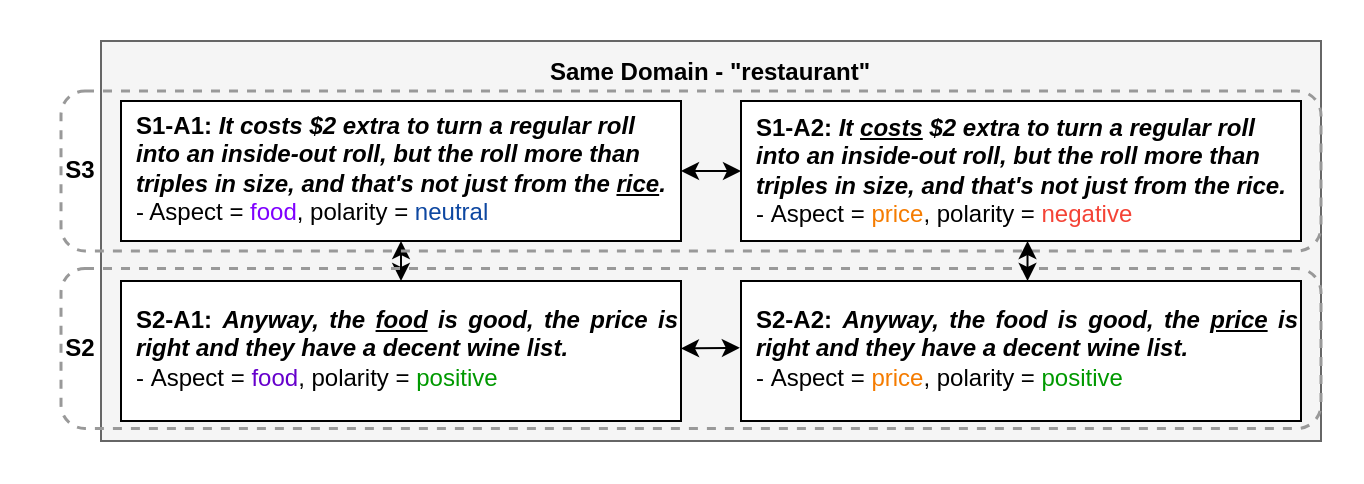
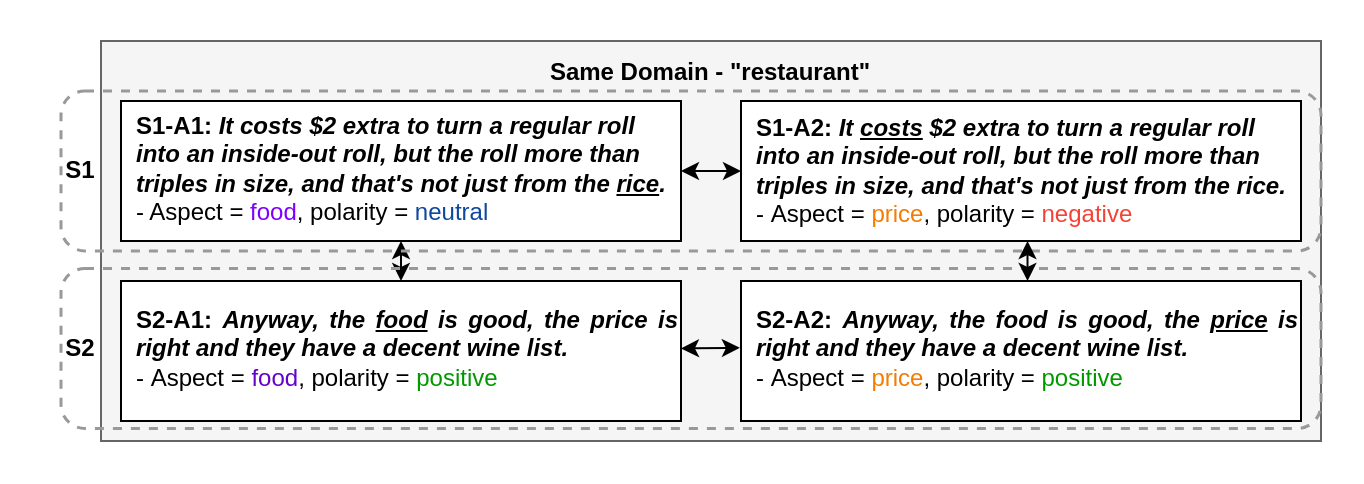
  <mxCell id="0" />
  <mxCell id="1" parent="0" />
  <mxCell id="2" value="" style="rounded=0;whiteSpace=wrap;html=1;fillColor=#f5f5f5;strokeColor=#666666;fontColor=#333333;" parent="1" vertex="1"><mxGeometry x="50" y="20" width="610" height="200" as="geometry" /></mxCell>
  <mxCell id="3" value="&lt;div class=&quot;mind-clipboard&quot; style=&quot;line-height: 120%&quot;&gt;&lt;div style=&quot;text-align: left&quot;&gt;&lt;br&gt;&lt;/div&gt;&lt;div style=&quot;text-align: left&quot;&gt;&lt;div&gt;&lt;/div&gt;&lt;div&gt;&lt;/div&gt;&lt;div&gt;&lt;/div&gt;&lt;/div&gt;&lt;/div&gt;" style="rounded=0;whiteSpace=wrap;html=1;" parent="1" vertex="1"><mxGeometry x="60" y="50" width="280" height="70" as="geometry" /></mxCell>
  <mxCell id="4" value="&lt;div style=&quot;text-align: left&quot;&gt;&lt;b&gt;S1-A1:&amp;nbsp;&lt;i&gt;It costs $2 extra to turn a regular roll into an inside-out roll, but the roll more than triples in size, and that's not just from the&amp;nbsp;&lt;u&gt;rice&lt;/u&gt;.&amp;nbsp;&lt;/i&gt;&lt;/b&gt;&lt;/div&gt;&lt;div style=&quot;text-align: left&quot;&gt;- Aspect =&amp;nbsp;&lt;font color=&quot;#7f00ff&quot;&gt;food&lt;/font&gt;, polarity =&amp;nbsp;&lt;font color=&quot;#0d47a1&quot;&gt;neutral&lt;/font&gt;&lt;/div&gt;" style="text;html=1;strokeColor=none;fillColor=none;align=center;verticalAlign=middle;whiteSpace=wrap;rounded=0;" parent="1" vertex="1"><mxGeometry x="67" y="57.5" width="273" height="52.5" as="geometry" /></mxCell>
  <mxCell id="5" value="&lt;div class=&quot;mind-clipboard&quot; style=&quot;line-height: 120%&quot;&gt;&lt;div style=&quot;text-align: left&quot;&gt;&lt;br&gt;&lt;/div&gt;&lt;div style=&quot;text-align: left&quot;&gt;&lt;div&gt;&lt;/div&gt;&lt;div&gt;&lt;/div&gt;&lt;div&gt;&lt;/div&gt;&lt;/div&gt;&lt;/div&gt;" style="rounded=0;whiteSpace=wrap;html=1;" parent="1" vertex="1"><mxGeometry x="370" y="50" width="280" height="70" as="geometry" /></mxCell>
  <mxCell id="6" value="&lt;div style=&quot;text-align: left&quot;&gt;&lt;div class=&quot;mind-clipboard&quot;&gt;&lt;b&gt;S1-A2: &lt;i&gt;It &lt;u&gt;costs&lt;/u&gt; $2 extra to turn a regular roll into an inside-out roll, but the roll more than triples in size, and that's not just from the rice.&amp;nbsp;&lt;/i&gt;&lt;/b&gt;&lt;div&gt;&lt;div&gt;&lt;/div&gt;-&amp;nbsp;Aspect&amp;nbsp;= &lt;font color=&quot;#f57c00&quot;&gt;price&lt;/font&gt;, polarity = &lt;font color=&quot;#f44336&quot;&gt;negative&lt;/font&gt;&amp;nbsp;&lt;div&gt;&lt;/div&gt;&lt;div&gt;&lt;/div&gt;&lt;/div&gt;&lt;div&gt;&lt;/div&gt;&lt;div&gt;&lt;/div&gt;&lt;div&gt;&lt;/div&gt;&lt;/div&gt;&lt;/div&gt;" style="text;html=1;strokeColor=none;fillColor=none;align=center;verticalAlign=middle;whiteSpace=wrap;rounded=0;" parent="1" vertex="1"><mxGeometry x="377" y="57.5" width="273" height="55" as="geometry" /></mxCell>
  <mxCell id="7" value="&lt;div class=&quot;mind-clipboard&quot; style=&quot;line-height: 120%&quot;&gt;&lt;div style=&quot;text-align: left&quot;&gt;&lt;br&gt;&lt;/div&gt;&lt;div style=&quot;text-align: left&quot;&gt;&lt;div&gt;&lt;/div&gt;&lt;div&gt;&lt;/div&gt;&lt;div&gt;&lt;/div&gt;&lt;/div&gt;&lt;/div&gt;" style="rounded=0;whiteSpace=wrap;html=1;" parent="1" vertex="1"><mxGeometry x="60" y="140" width="280" height="70" as="geometry" /></mxCell>
  <mxCell id="8" value="&lt;div style=&quot;text-align: left&quot;&gt;&lt;div class=&quot;mind-clipboard&quot; style=&quot;text-align: justify&quot;&gt;&lt;b&gt;S2-A1:&amp;nbsp;&lt;/b&gt;&lt;b&gt;&lt;i&gt;Anyway, the &lt;u&gt;food&lt;/u&gt; is good, the price is right and they have a decent wine list.&lt;/i&gt;&lt;/b&gt;&lt;/div&gt;&lt;div class=&quot;mind-clipboard&quot;&gt;&lt;div&gt;&lt;div&gt;&lt;/div&gt;-&amp;nbsp;Aspect&amp;nbsp;=&amp;nbsp;&lt;span style=&quot;color: rgb(102 , 0 , 204)&quot;&gt;food&lt;/span&gt;&lt;span&gt;, polarity =&amp;nbsp;&lt;/span&gt;&lt;span style=&quot;color: rgb(0 , 153 , 0)&quot;&gt;positive&lt;/span&gt;&lt;/div&gt;&lt;div&gt;&lt;div&gt;&lt;/div&gt;&lt;div&gt;&lt;/div&gt;&lt;/div&gt;&lt;div&gt;&lt;/div&gt;&lt;div&gt;&lt;/div&gt;&lt;div&gt;&lt;/div&gt;&lt;/div&gt;&lt;/div&gt;" style="text;html=1;strokeColor=none;fillColor=none;align=center;verticalAlign=middle;whiteSpace=wrap;rounded=0;" parent="1" vertex="1"><mxGeometry x="67" y="147.5" width="273" height="52.5" as="geometry" /></mxCell>
  <mxCell id="9" value="&lt;b&gt;Same Domain - &quot;restaurant&quot;&lt;/b&gt;" style="text;html=1;strokeColor=none;fillColor=none;align=center;verticalAlign=middle;whiteSpace=wrap;rounded=0;" parent="1" vertex="1"><mxGeometry x="273" y="30" width="164" height="12" as="geometry" /></mxCell>
  <mxCell id="10" value="" style="endArrow=classic;startArrow=classic;html=1;entryX=0;entryY=0.5;entryDx=0;entryDy=0;" edge="1" parent="1" target="5"><mxGeometry width="50" height="50" relative="1" as="geometry"><mxPoint x="340" y="85" as="sourcePoint" /><mxPoint x="408" y="84.8" as="targetPoint" /></mxGeometry></mxCell>
  <mxCell id="11" value="&lt;div class=&quot;mind-clipboard&quot; style=&quot;line-height: 120%&quot;&gt;&lt;div style=&quot;text-align: left&quot;&gt;&lt;br&gt;&lt;/div&gt;&lt;div style=&quot;text-align: left&quot;&gt;&lt;div&gt;&lt;/div&gt;&lt;div&gt;&lt;/div&gt;&lt;div&gt;&lt;/div&gt;&lt;/div&gt;&lt;/div&gt;" style="rounded=0;whiteSpace=wrap;html=1;" vertex="1" parent="1"><mxGeometry x="370" y="140" width="280" height="70" as="geometry" /></mxCell>
  <mxCell id="12" value="&lt;div style=&quot;text-align: left&quot;&gt;&lt;div class=&quot;mind-clipboard&quot; style=&quot;text-align: justify&quot;&gt;&lt;b&gt;S2-A2:&amp;nbsp;&lt;/b&gt;&lt;b&gt;&lt;i&gt;Anyway, the food is good, the &lt;u&gt;price&lt;/u&gt; is right and they have a decent wine list.&lt;/i&gt;&lt;/b&gt;&lt;/div&gt;&lt;div class=&quot;mind-clipboard&quot;&gt;&lt;div&gt;&lt;div&gt;&lt;/div&gt;-&amp;nbsp;Aspect&amp;nbsp;=&amp;nbsp;&lt;span style=&quot;color: rgb(245 , 124 , 0)&quot;&gt;price&lt;/span&gt;, polarity = &lt;font color=&quot;#009900&quot;&gt;positive&lt;/font&gt;&lt;div&gt;&lt;/div&gt;&lt;div&gt;&lt;/div&gt;&lt;/div&gt;&lt;div&gt;&lt;/div&gt;&lt;div&gt;&lt;/div&gt;&lt;div&gt;&lt;/div&gt;&lt;/div&gt;&lt;/div&gt;" style="text;html=1;strokeColor=none;fillColor=none;align=center;verticalAlign=middle;whiteSpace=wrap;rounded=0;" vertex="1" parent="1"><mxGeometry x="377" y="147.5" width="273" height="52.5" as="geometry" /></mxCell>
  <mxCell id="13" value="" style="endArrow=classic;startArrow=classic;html=1;entryX=-0.002;entryY=0.477;entryDx=0;entryDy=0;entryPerimeter=0;exitX=1;exitY=0.5;exitDx=0;exitDy=0;" edge="1" parent="1" source="8" target="11"><mxGeometry width="50" height="50" relative="1" as="geometry"><mxPoint x="370" y="173.55" as="sourcePoint" /><mxPoint x="408" y="173.55" as="targetPoint" /></mxGeometry></mxCell>
  <mxCell id="14" value="" style="endArrow=classic;startArrow=classic;html=1;exitX=0.5;exitY=0;exitDx=0;exitDy=0;entryX=0.5;entryY=1;entryDx=0;entryDy=0;" edge="1" parent="1" source="7" target="3"><mxGeometry width="50" height="50" relative="1" as="geometry"><mxPoint x="200" y="40" as="sourcePoint" /><mxPoint x="215" y="120" as="targetPoint" /></mxGeometry></mxCell>
  <mxCell id="15" value="" style="rounded=1;whiteSpace=wrap;html=1;fillColor=none;dashed=1;strokeColor=#999999;strokeWidth=1.5;" vertex="1" parent="1"><mxGeometry x="30" y="133.75" width="630" height="80" as="geometry" /></mxCell>
- <mxCell id="16" value="&lt;b&gt;S3&lt;/b&gt;" style="text;html=1;strokeColor=none;fillColor=none;align=center;verticalAlign=middle;whiteSpace=wrap;rounded=0;dashed=1;" vertex="1" parent="1"><mxGeometry x="20" y="75" width="40" height="20" as="geometry" /></mxCell>
+ <mxCell id="16" value="&lt;b&gt;S1&lt;/b&gt;" style="text;html=1;strokeColor=none;fillColor=none;align=center;verticalAlign=middle;whiteSpace=wrap;rounded=0;dashed=1;" vertex="1" parent="1"><mxGeometry x="20" y="75" width="40" height="20" as="geometry" /></mxCell>
  <mxCell id="17" value="&lt;b&gt;S2&lt;/b&gt;" style="text;html=1;strokeColor=none;fillColor=none;align=center;verticalAlign=middle;whiteSpace=wrap;rounded=0;dashed=1;" vertex="1" parent="1"><mxGeometry x="20" y="163.75" width="40" height="20" as="geometry" /></mxCell>
  <mxCell id="18" value="" style="rounded=1;whiteSpace=wrap;html=1;fillColor=none;dashed=1;strokeColor=#999999;strokeWidth=1.5;" vertex="1" parent="1"><mxGeometry x="30" y="45" width="630" height="80" as="geometry" /></mxCell>
  <mxCell id="19" value="" style="endArrow=classic;startArrow=classic;html=1;exitX=0.5;exitY=0;exitDx=0;exitDy=0;entryX=0.5;entryY=1;entryDx=0;entryDy=0;" edge="1" parent="1"><mxGeometry width="50" height="50" relative="1" as="geometry"><mxPoint x="513.26" y="140" as="sourcePoint" /><mxPoint x="513.26" y="120" as="targetPoint" /></mxGeometry></mxCell>
